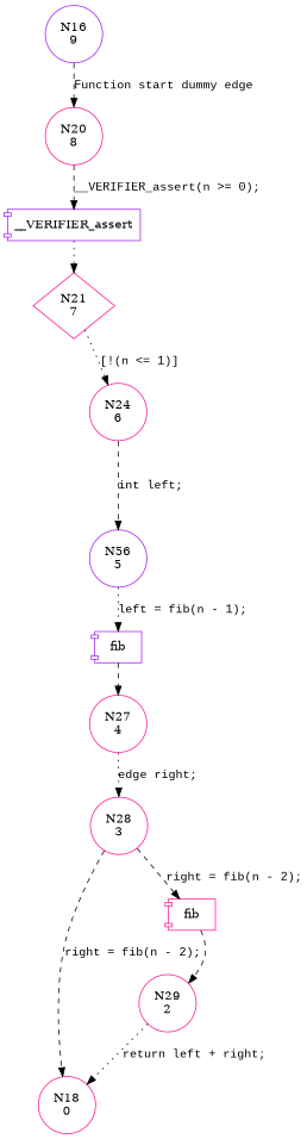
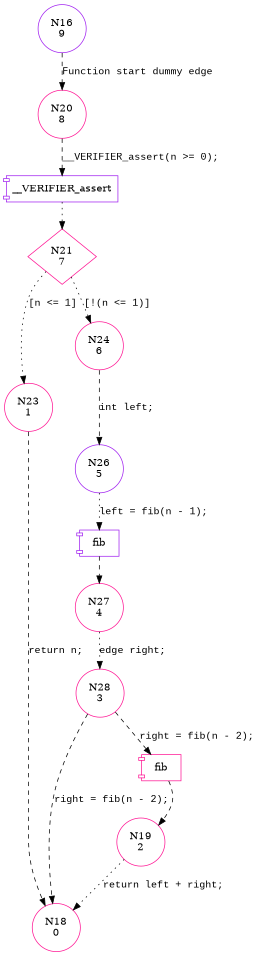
  digraph {
    node [color=deeppink shape=circle]
    edge [fontname="Courier New" style=dashed]
    n1 [color=purple label="N16\n9"]
    n2 [label="N20\n8"]
    n3 [color=purple label=__VERIFIER_assert shape=component]
    n4 [label="N21\n7" shape=diamond]
+   n5 [label="N23\n1"]
    n6 [label="N24\n6"]
    n7 [label="N18\n0"]
-   n8 [color=purple label="N56\n5"]
+   n8 [color=purple label="N26\n5"]
    n9 [color=purple label=fib shape=component]
    n10 [label="N27\n4"]
    n11 [label="N28\n3"]
    n12 [label=fib shape=component]
-   n13 [label="N29\n2"]
+   n13 [label="N19\n2"]
    n1 -> n2 [label="Function start dummy edge"]
    n2 -> n3 [label="__VERIFIER_assert(n >= 0);"]
    n3 -> n4 [style=dotted]
+   n4 -> n5 [label="[n <= 1]" style=dotted]
    n4 -> n6 [label="[!(n <= 1)]" style=dotted]
+   n5 -> n7 [label="return n;"]
    n6 -> n8 [label="int left;"]
    n8 -> n9 [label="left = fib(n - 1);" style=dotted]
    n9 -> n10
    n10 -> n11 [label="edge right;" style=dotted]
    n11 -> n7 [label="right = fib(n - 2);"]
    n11 -> n12 [label="right = fib(n - 2);"]
    n12 -> n13
    n13 -> n7 [label="return left + right;" style=dotted]
  }
